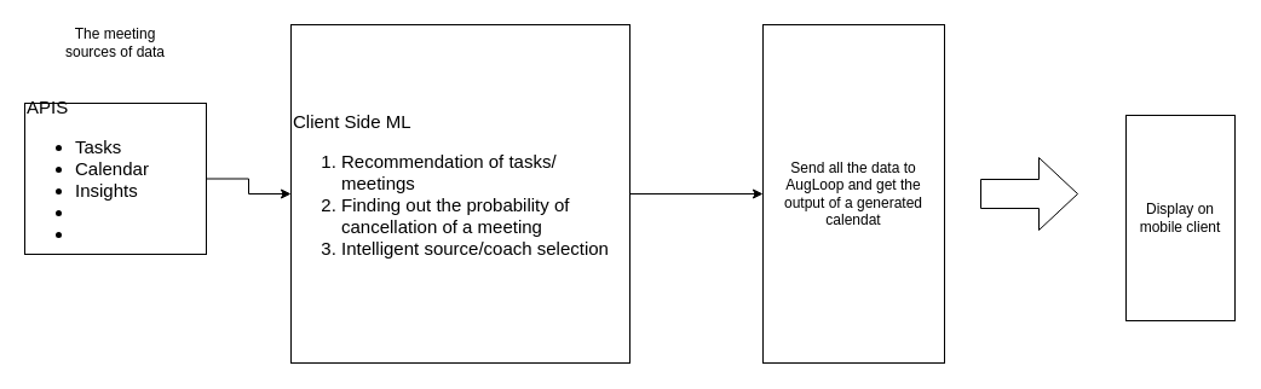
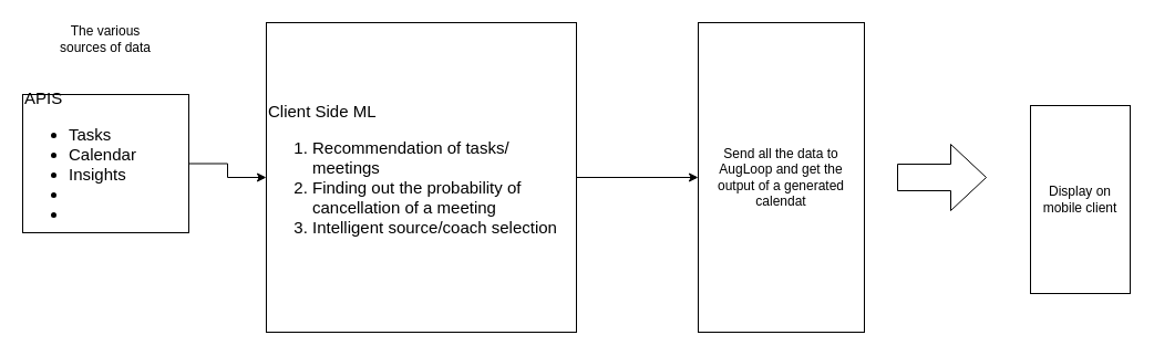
  <mxCell id="0" />
  <mxCell id="1" parent="0" />
  <mxCell id="2" value="" style="edgeStyle=orthogonalEdgeStyle;rounded=0;orthogonalLoop=1;jettySize=auto;html=1;" edge="1" parent="1" source="3" target="5"><mxGeometry relative="1" as="geometry" /></mxCell>
  <mxCell id="3" value="&lt;div style=&quot;font-size: 15px;&quot;&gt;&lt;span style=&quot;background-color: initial;&quot;&gt;&lt;font style=&quot;font-size: 15px;&quot;&gt;APIS&lt;/font&gt;&lt;/span&gt;&lt;/div&gt;&lt;div style=&quot;font-size: 15px;&quot;&gt;&lt;ul&gt;&lt;li&gt;&lt;span style=&quot;background-color: initial;&quot;&gt;&lt;font style=&quot;font-size: 15px;&quot;&gt;Tasks&lt;/font&gt;&lt;/span&gt;&lt;/li&gt;&lt;li&gt;Calendar&lt;/li&gt;&lt;li&gt;Insights&lt;/li&gt;&lt;li&gt;&amp;nbsp;&lt;/li&gt;&lt;li&gt;&lt;br&gt;&lt;/li&gt;&lt;/ul&gt;&lt;/div&gt;" style="whiteSpace=wrap;html=1;aspect=fixed;align=left;" vertex="1" parent="1"><mxGeometry x="20" y="85" width="150" height="125" as="geometry" /></mxCell>
  <mxCell id="4" value="" style="edgeStyle=orthogonalEdgeStyle;rounded=0;orthogonalLoop=1;jettySize=auto;html=1;" edge="1" parent="1" source="5" target="6"><mxGeometry relative="1" as="geometry" /></mxCell>
  <mxCell id="5" value="&lt;font style=&quot;font-size: 15px;&quot;&gt;Client Side ML&lt;br&gt;&lt;ol&gt;&lt;li&gt;&lt;font style=&quot;font-size: 15px;&quot;&gt;Recommendation of tasks/ meetings&lt;/font&gt;&lt;/li&gt;&lt;li&gt;&lt;font style=&quot;font-size: 15px;&quot;&gt;Finding out the probability of cancellation of a meeting&lt;/font&gt;&lt;/li&gt;&lt;li&gt;&lt;font style=&quot;font-size: 15px;&quot;&gt;Intelligent source/coach selection&lt;/font&gt;&lt;/li&gt;&lt;/ol&gt;&lt;/font&gt;" style="whiteSpace=wrap;html=1;align=left;" vertex="1" parent="1"><mxGeometry x="240" y="20" width="280" height="280" as="geometry" /></mxCell>
  <mxCell id="6" value="Send all the data to AugLoop and get the output of a generated calendat" style="whiteSpace=wrap;html=1;" vertex="1" parent="1"><mxGeometry x="630" y="20" width="150" height="280" as="geometry" /></mxCell>
  <mxCell id="7" value="" style="shape=singleArrow;whiteSpace=wrap;html=1;arrowWidth=0.4;arrowSize=0.4;direction=east;" vertex="1" parent="1"><mxGeometry x="810" y="130" width="80" height="60" as="geometry" /></mxCell>
  <mxCell id="8" value="Display on mobile client" style="whiteSpace=wrap;html=1;" vertex="1" parent="1"><mxGeometry x="930" y="95" width="90" height="170" as="geometry" /></mxCell>
- <mxCell id="9" value="The meeting sources of data&lt;br&gt;" style="text;html=1;strokeColor=none;fillColor=none;align=center;verticalAlign=middle;whiteSpace=wrap;rounded=0;" vertex="1" parent="1"><mxGeometry x="50" y="20" width="90" height="30" as="geometry" /></mxCell>
+ <mxCell id="9" value="The various sources of data&lt;br&gt;" style="text;html=1;strokeColor=none;fillColor=none;align=center;verticalAlign=middle;whiteSpace=wrap;rounded=0;" vertex="1" parent="1"><mxGeometry x="50" y="20" width="90" height="30" as="geometry" /></mxCell>
